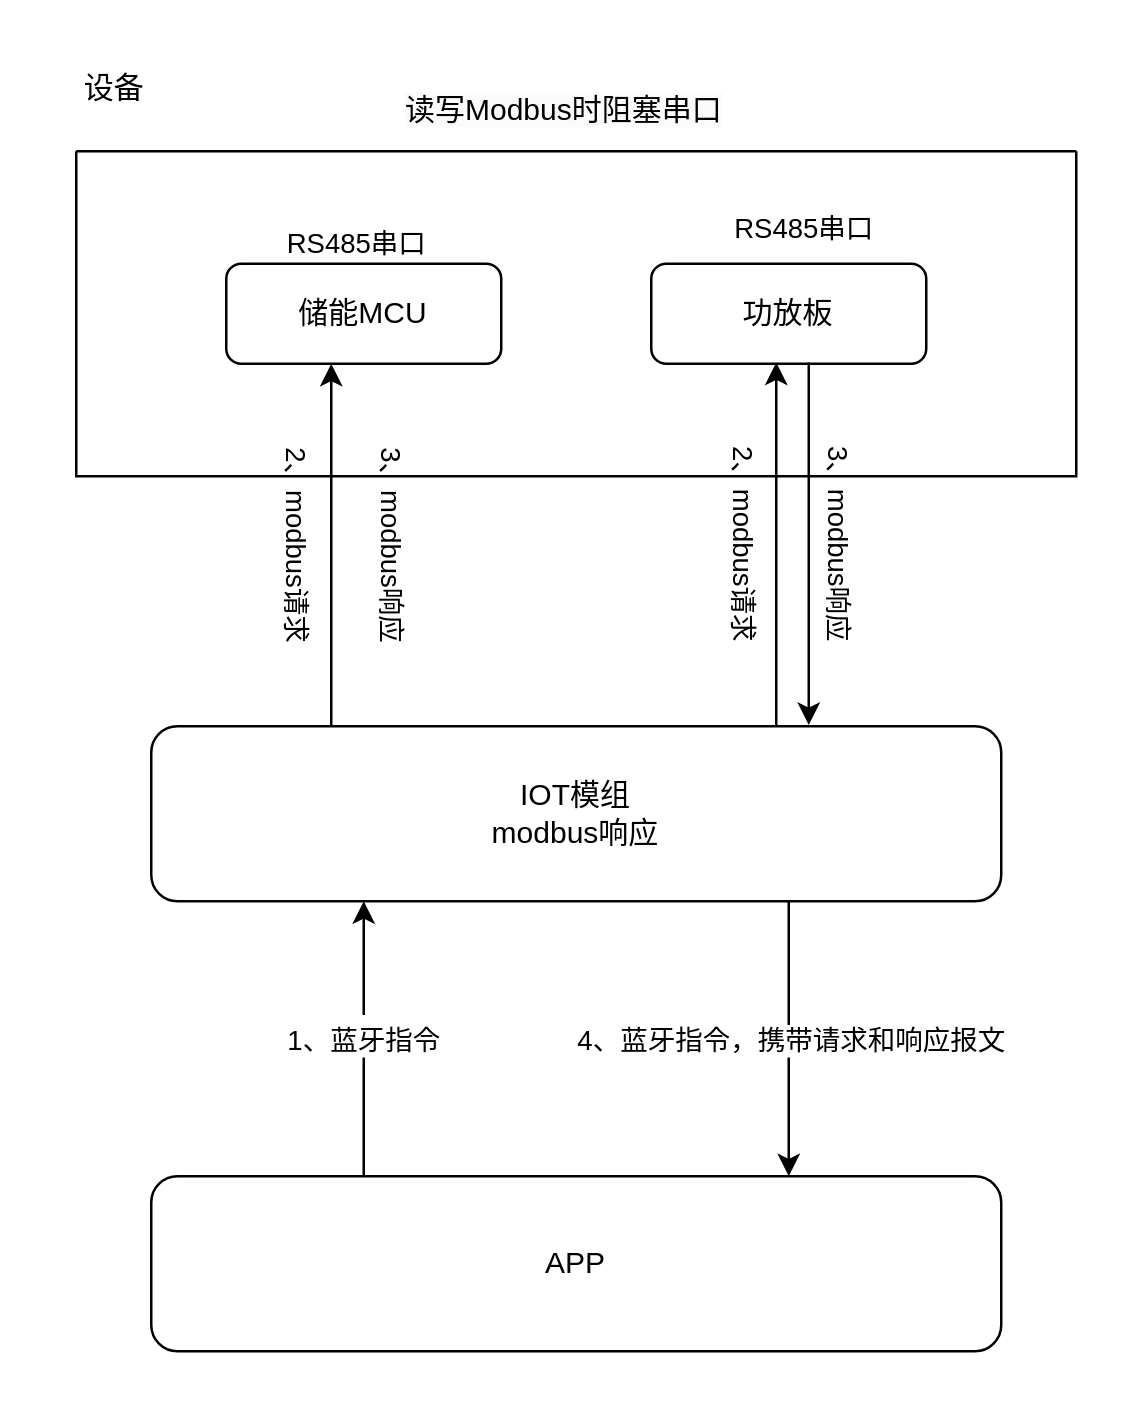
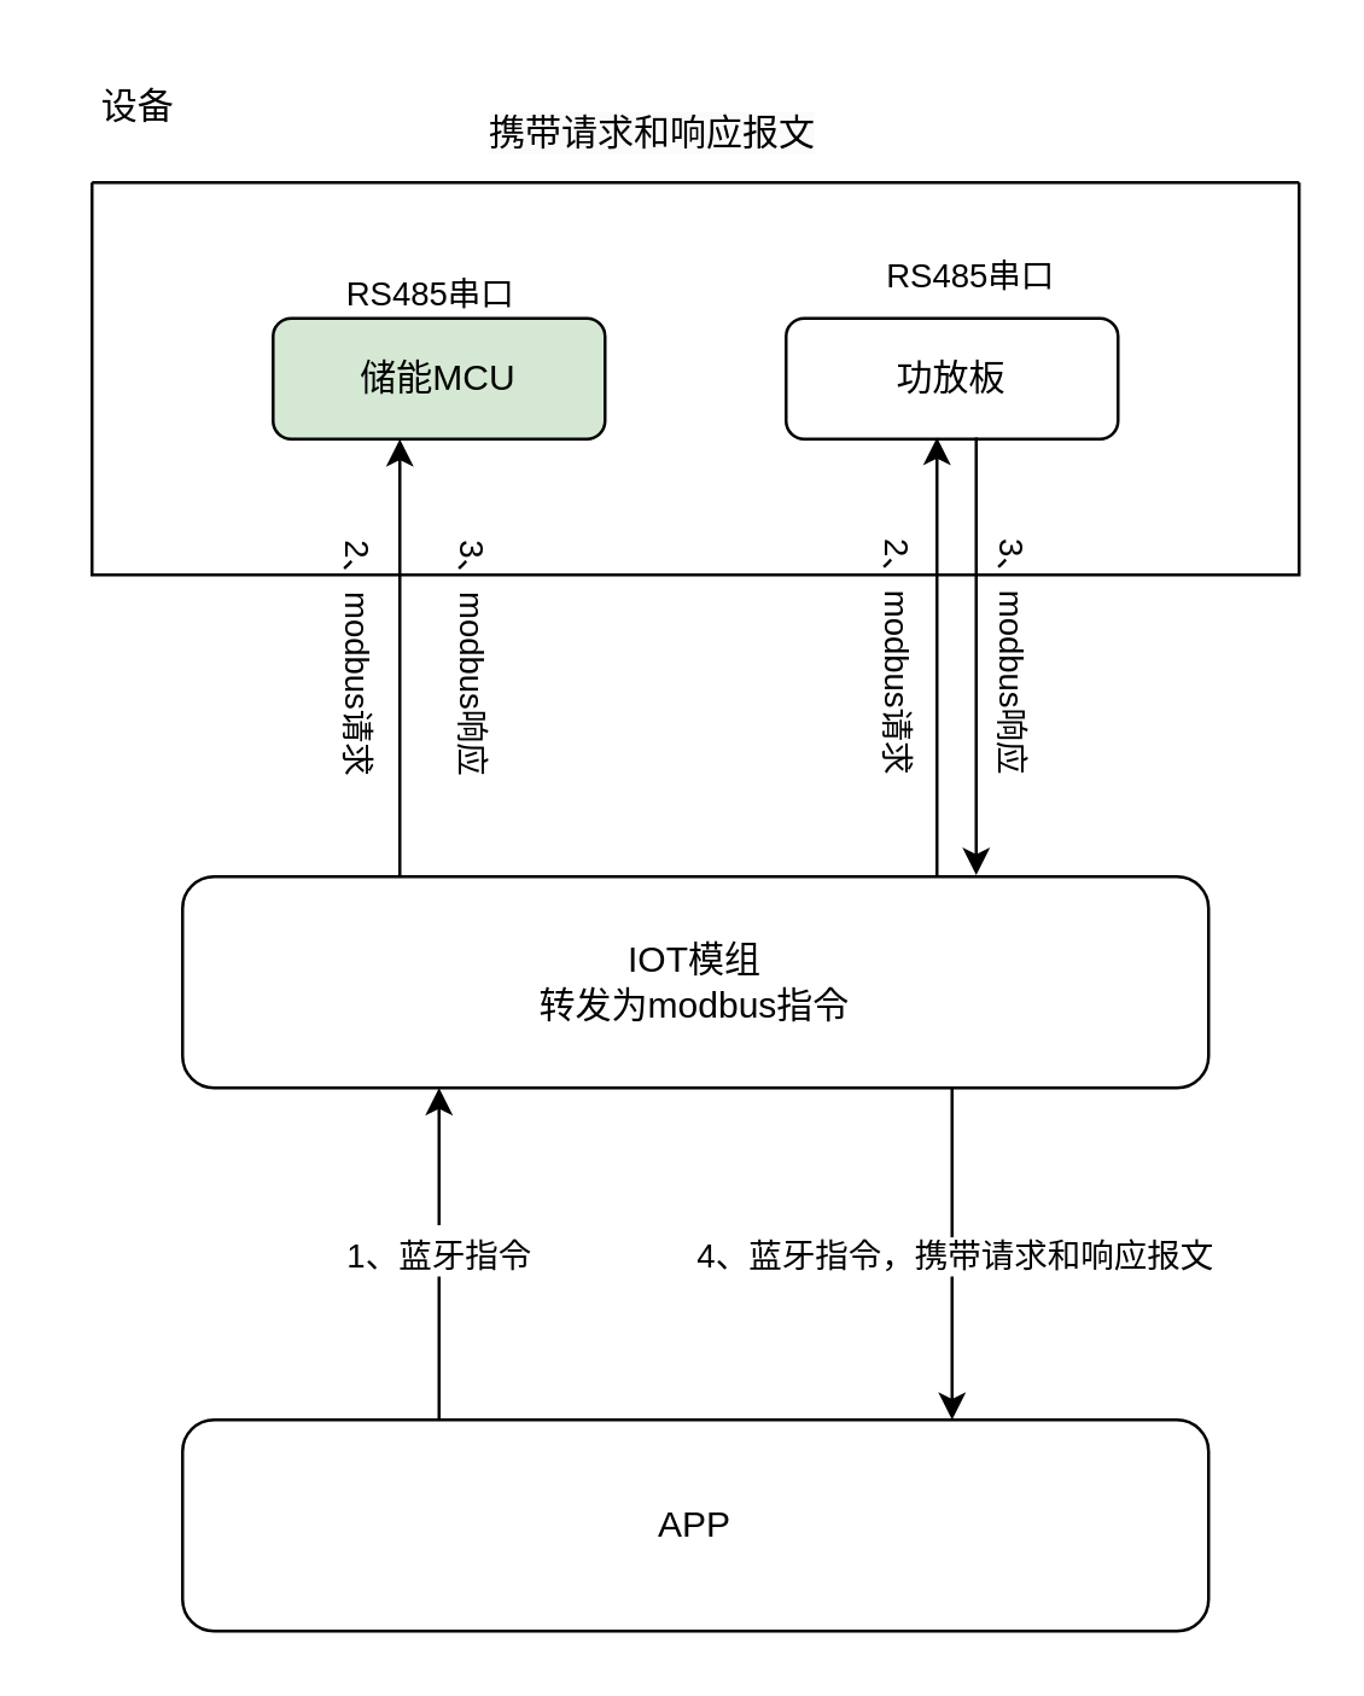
  <mxCell id="0" />
  <mxCell id="1" parent="0" />
- <mxCell id="2" value="储能MCU" style="rounded=1;whiteSpace=wrap;html=1;" vertex="1" parent="1"><mxGeometry x="90" y="105" width="110" height="40" as="geometry" /></mxCell>
+ <mxCell id="2" value="储能MCU" style="rounded=1;whiteSpace=wrap;html=1;fillColor=#d5e8d4;" vertex="1" parent="1"><mxGeometry x="90" y="105" width="110" height="40" as="geometry" /></mxCell>
  <mxCell id="3" value="功放板" style="rounded=1;whiteSpace=wrap;html=1;" vertex="1" parent="1"><mxGeometry x="260" y="105" width="110" height="40" as="geometry" /></mxCell>
- <mxCell id="4" value="IOT模组&lt;br&gt;modbus响应" style="rounded=1;whiteSpace=wrap;html=1;" vertex="1" parent="1"><mxGeometry x="60" y="290" width="340" height="70" as="geometry" /></mxCell>
+ <mxCell id="4" value="IOT模组&lt;br&gt;转发为modbus指令" style="rounded=1;whiteSpace=wrap;html=1;" vertex="1" parent="1"><mxGeometry x="60" y="290" width="340" height="70" as="geometry" /></mxCell>
  <mxCell id="5" value="APP" style="rounded=1;whiteSpace=wrap;html=1;" vertex="1" parent="1"><mxGeometry x="60" y="470" width="340" height="70" as="geometry" /></mxCell>
  <mxCell id="6" value="" style="endArrow=classic;html=1;rounded=0;entryX=0.25;entryY=1;entryDx=0;entryDy=0;exitX=0.25;exitY=0;exitDx=0;exitDy=0;" edge="1" parent="1" source="5" target="4"><mxGeometry width="50" height="50" relative="1" as="geometry"><mxPoint x="110" y="640" as="sourcePoint" /><mxPoint x="145" y="530" as="targetPoint" /></mxGeometry></mxCell>
  <mxCell id="7" value="&lt;p style=&quot;margin: 0px 4px; line-height: 100%;&quot; align=&quot;center&quot;&gt;&lt;br&gt;&lt;/p&gt;" style="edgeLabel;html=1;align=center;verticalAlign=middle;resizable=0;points=[];" vertex="1" connectable="0" parent="6"><mxGeometry x="0.36" y="-1" relative="1" as="geometry"><mxPoint y="15" as="offset" /></mxGeometry></mxCell>
  <mxCell id="8" value="1、蓝牙指令" style="edgeLabel;html=1;align=center;verticalAlign=middle;resizable=0;points=[];" vertex="1" connectable="0" parent="6"><mxGeometry relative="1" as="geometry"><mxPoint as="offset" /></mxGeometry></mxCell>
  <mxCell id="9" value="" style="endArrow=classic;html=1;rounded=0;exitX=0.5;exitY=1;exitDx=0;exitDy=0;entryX=0.25;entryY=0;entryDx=0;entryDy=0;" edge="1" parent="1"><mxGeometry width="50" height="50" relative="1" as="geometry"><mxPoint x="132" y="290" as="sourcePoint" /><mxPoint x="132" y="145" as="targetPoint" /></mxGeometry></mxCell>
  <mxCell id="10" value="2、modbus请求" style="edgeLabel;html=1;align=center;verticalAlign=top;resizable=0;points=[];rotation=90;" vertex="1" connectable="0" parent="9"><mxGeometry relative="1" as="geometry"><mxPoint as="offset" /></mxGeometry></mxCell>
  <mxCell id="11" value="3、modbus响应" style="edgeLabel;html=1;align=center;verticalAlign=top;resizable=0;points=[];rotation=90;" vertex="1" connectable="0" parent="1"><mxGeometry x="170" y="217" as="geometry" /></mxCell>
  <mxCell id="12" value="" style="endArrow=classic;html=1;rounded=0;exitX=0.5;exitY=1;exitDx=0;exitDy=0;entryX=0.25;entryY=0;entryDx=0;entryDy=0;" edge="1" parent="1"><mxGeometry width="50" height="50" relative="1" as="geometry"><mxPoint x="323" y="144.5" as="sourcePoint" /><mxPoint x="323" y="289.5" as="targetPoint" /></mxGeometry></mxCell>
  <mxCell id="13" value="" style="endArrow=classic;html=1;rounded=0;exitX=0.5;exitY=1;exitDx=0;exitDy=0;entryX=0.25;entryY=0;entryDx=0;entryDy=0;" edge="1" parent="1"><mxGeometry width="50" height="50" relative="1" as="geometry"><mxPoint x="310" y="289.5" as="sourcePoint" /><mxPoint x="310" y="144.5" as="targetPoint" /></mxGeometry></mxCell>
  <mxCell id="14" value="RS485串口" style="edgeLabel;html=1;align=center;verticalAlign=middle;resizable=0;points=[];" vertex="1" connectable="0" parent="13"><mxGeometry x="0.102" y="3" relative="1" as="geometry"><mxPoint x="13" y="-119" as="offset" /></mxGeometry></mxCell>
  <mxCell id="15" value="2、modbus请求" style="edgeLabel;html=1;align=center;verticalAlign=top;resizable=0;points=[];rotation=90;" vertex="1" connectable="0" parent="13"><mxGeometry relative="1" as="geometry"><mxPoint as="offset" /></mxGeometry></mxCell>
  <mxCell id="16" value="3、modbus响应" style="edgeLabel;html=1;align=center;verticalAlign=top;resizable=0;points=[];rotation=90;" vertex="1" connectable="0" parent="1"><mxGeometry x="348" y="216.5" as="geometry" /></mxCell>
  <mxCell id="17" value="RS485串口" style="edgeLabel;html=1;align=center;verticalAlign=middle;resizable=0;points=[];" vertex="1" connectable="0" parent="1"><mxGeometry x="220" y="168" as="geometry"><mxPoint x="-79" y="-72" as="offset" /></mxGeometry></mxCell>
  <mxCell id="18" value="" style="endArrow=classic;html=1;rounded=0;exitX=0.75;exitY=1;exitDx=0;exitDy=0;entryX=0.75;entryY=0;entryDx=0;entryDy=0;" edge="1" parent="1" source="4" target="5"><mxGeometry width="50" height="50" relative="1" as="geometry"><mxPoint x="610" y="340" as="sourcePoint" /><mxPoint x="315" y="470" as="targetPoint" /></mxGeometry></mxCell>
  <mxCell id="19" value="4、蓝牙指令，携带请求和响应报文" style="edgeLabel;html=1;align=center;verticalAlign=middle;resizable=0;points=[];" vertex="1" connectable="0" parent="18"><mxGeometry relative="1" as="geometry"><mxPoint as="offset" /></mxGeometry></mxCell>
  <mxCell id="20" value="" style="swimlane;startSize=0;" vertex="1" parent="1"><mxGeometry x="30" y="60" width="400" height="130" as="geometry"><mxRectangle x="200" y="475" width="50" height="40" as="alternateBounds" /></mxGeometry></mxCell>
- <mxCell id="21" value="&lt;span style=&quot;color: rgb(0, 0, 0); font-family: Helvetica; font-size: 12px; font-style: normal; font-variant-ligatures: normal; font-variant-caps: normal; font-weight: 400; letter-spacing: normal; orphans: 2; text-align: center; text-indent: 0px; text-transform: none; widows: 2; word-spacing: 0px; -webkit-text-stroke-width: 0px; background-color: rgb(251, 251, 251); text-decoration-thickness: initial; text-decoration-style: initial; text-decoration-color: initial; float: none; display: inline !important;&quot;&gt;读写Modbus时阻塞串口&lt;/span&gt;" style="text;whiteSpace=wrap;html=1;" vertex="1" parent="1"><mxGeometry x="160" y="30" width="160" height="50" as="geometry" /></mxCell>
+ <mxCell id="21" value="&lt;span style=&quot;color: rgb(0, 0, 0); font-family: Helvetica; font-size: 12px; font-style: normal; font-variant-ligatures: normal; font-variant-caps: normal; font-weight: 400; letter-spacing: normal; orphans: 2; text-align: center; text-indent: 0px; text-transform: none; widows: 2; word-spacing: 0px; -webkit-text-stroke-width: 0px; background-color: rgb(251, 251, 251); text-decoration-thickness: initial; text-decoration-style: initial; text-decoration-color: initial; float: none; display: inline !important;&quot;&gt;携带请求和响应报文&lt;/span&gt;" style="text;whiteSpace=wrap;html=1;" vertex="1" parent="1"><mxGeometry x="160" y="30" width="160" height="50" as="geometry" /></mxCell>
  <mxCell id="22" value="设备" style="text;html=1;align=center;verticalAlign=middle;resizable=0;points=[];autosize=1;strokeColor=none;fillColor=none;" vertex="1" parent="1"><mxGeometry x="20" y="20" width="50" height="30" as="geometry" /></mxCell>
